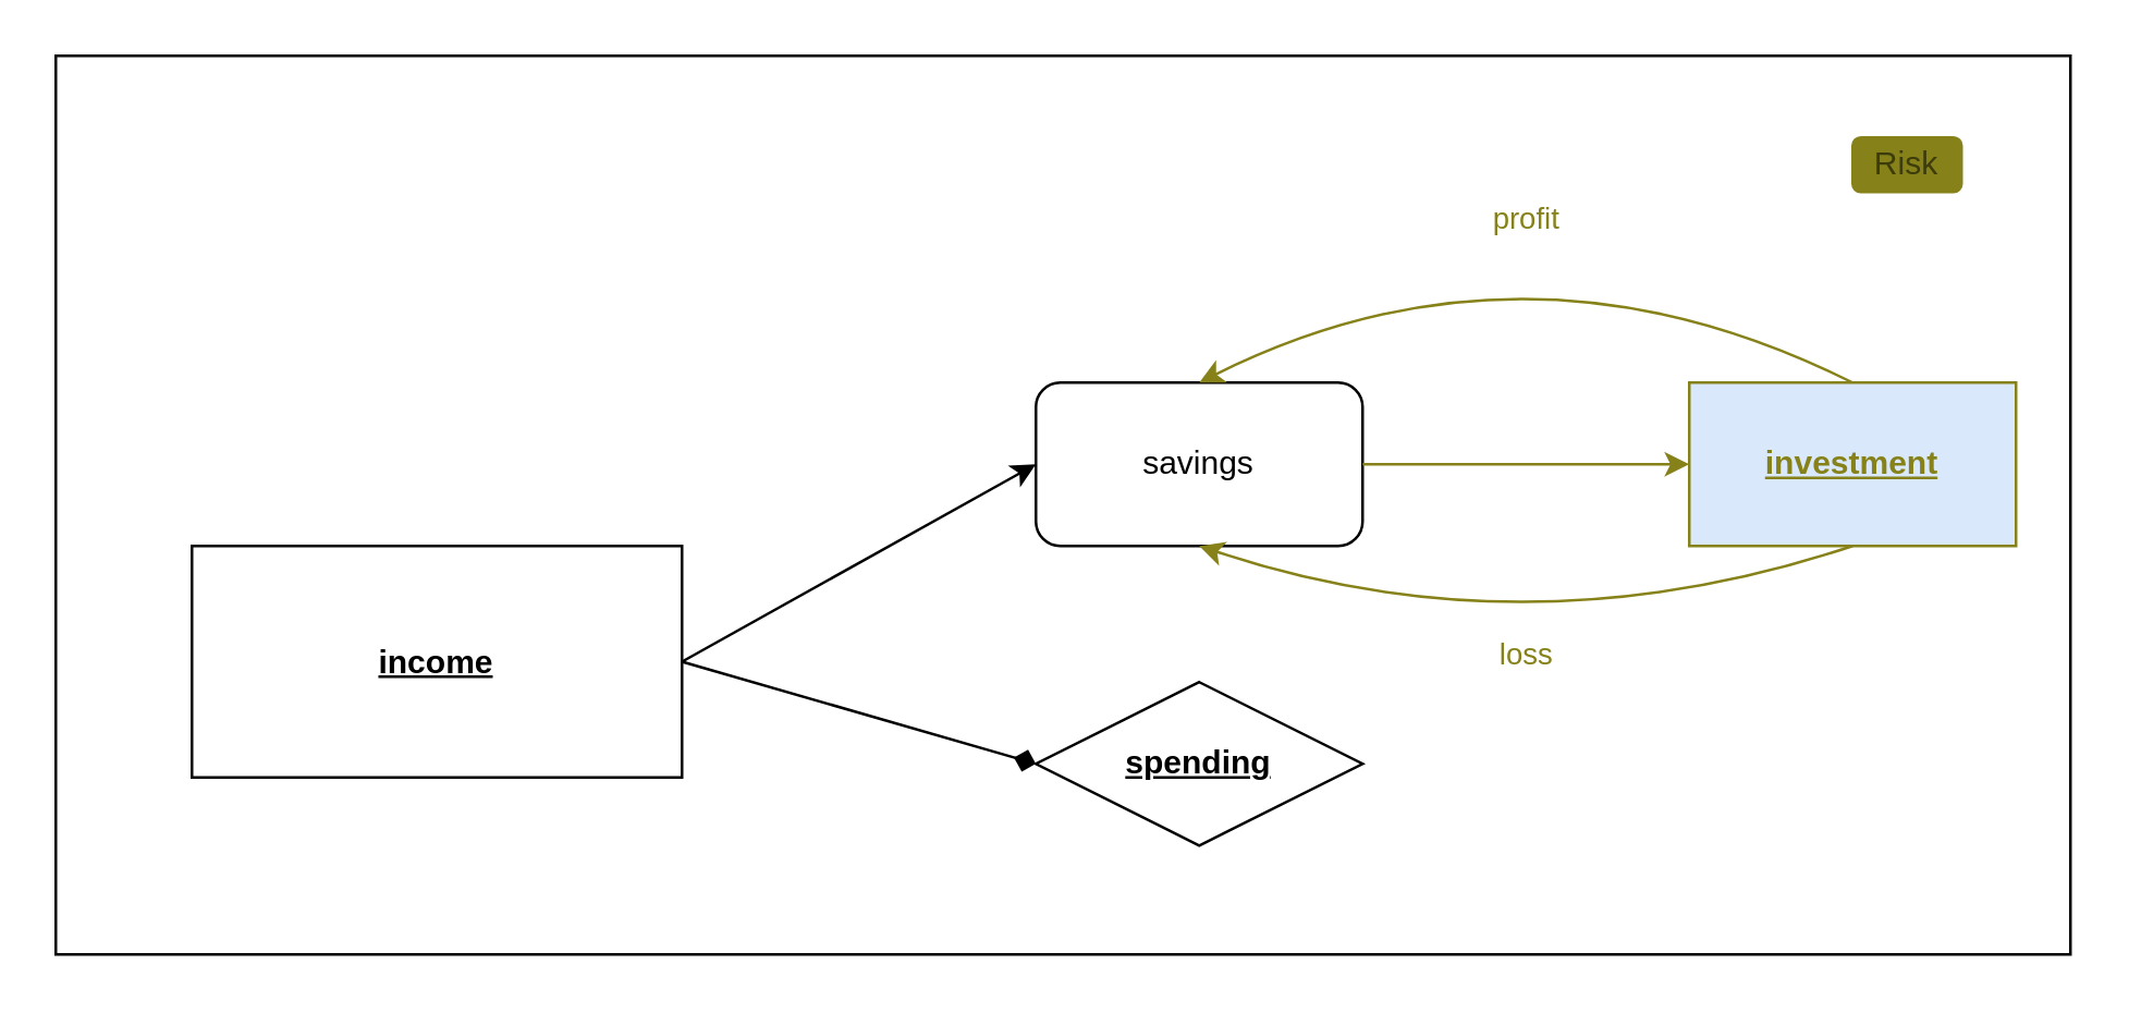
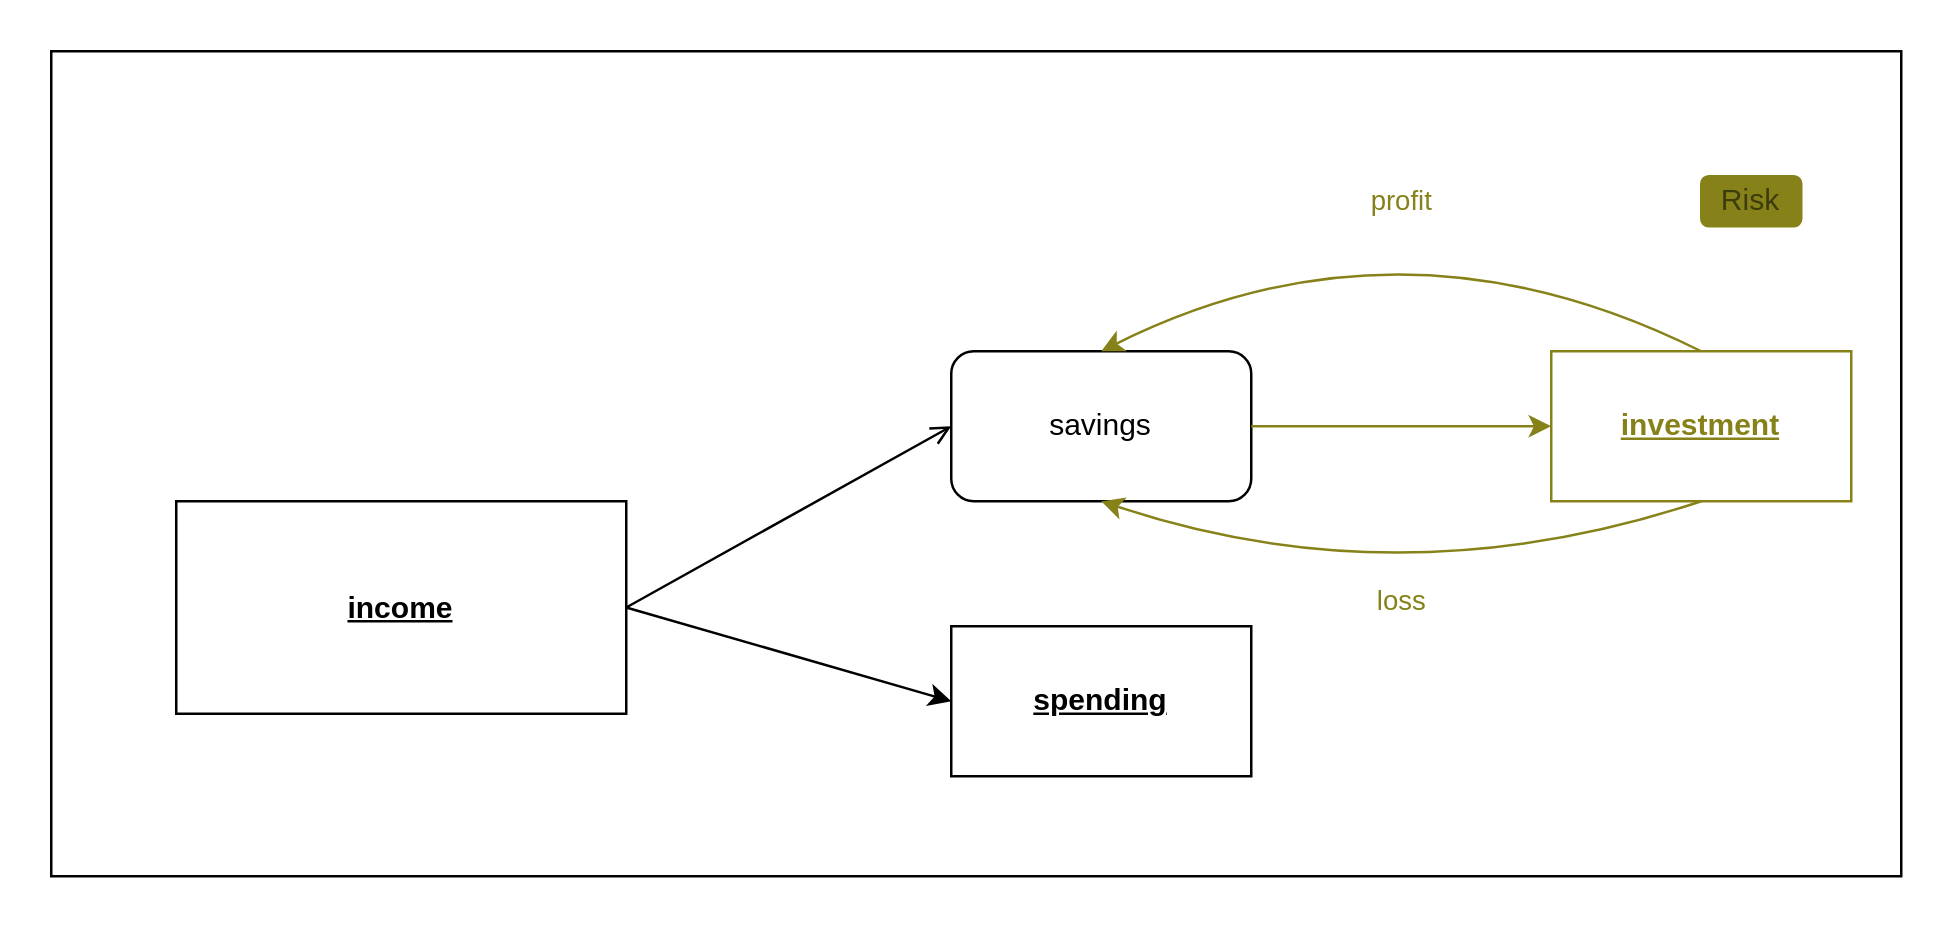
  <mxCell id="0" />
  <mxCell id="1" parent="0" />
  <mxCell id="2" value="" style="rounded=0;whiteSpace=wrap;html=1;labelBackgroundColor=none;labelBorderColor=none;verticalAlign=middle;" vertex="1" parent="1"><mxGeometry x="20" y="20" width="740" height="330" as="geometry" /></mxCell>
  <mxCell id="3" value="&lt;b&gt;&lt;u&gt;income&lt;/u&gt;&lt;/b&gt;" style="rounded=0;whiteSpace=wrap;html=1;" vertex="1" parent="1"><mxGeometry x="70" y="200" width="180" height="85" as="geometry" /></mxCell>
- <mxCell id="4" value="&lt;b&gt;&lt;u&gt;spending&lt;/u&gt;&lt;/b&gt;" style="rhombus;whiteSpace=wrap;html=1;" vertex="1" parent="1"><mxGeometry x="380" y="250" width="120" height="60" as="geometry" /></mxCell>
+ <mxCell id="4" value="&lt;b&gt;&lt;u&gt;spending&lt;/u&gt;&lt;/b&gt;" style="rounded=0;whiteSpace=wrap;html=1;" vertex="1" parent="1"><mxGeometry x="380" y="250" width="120" height="60" as="geometry" /></mxCell>
  <mxCell id="5" value="savings" style="whiteSpace=wrap;html=1;rounded=1;" vertex="1" parent="1"><mxGeometry x="380" y="140" width="120" height="60" as="geometry" /></mxCell>
- <mxCell id="6" value="" style="endArrow=classic;html=1;exitX=1;exitY=0.5;exitDx=0;exitDy=0;entryX=0;entryY=0.5;entryDx=0;entryDy=0;" edge="1" parent="1" source="3" target="5"><mxGeometry width="50" height="50" relative="1" as="geometry"><mxPoint x="340" y="350" as="sourcePoint" /><mxPoint x="390" y="300" as="targetPoint" /></mxGeometry></mxCell>
- <mxCell id="7" value="" style="endArrow=diamond;html=1;exitX=1;exitY=0.5;exitDx=0;exitDy=0;entryX=0;entryY=0.5;entryDx=0;entryDy=0;" edge="1" parent="1" source="3" target="4"><mxGeometry width="50" height="50" relative="1" as="geometry"><mxPoint x="340" y="350" as="sourcePoint" /><mxPoint x="390" y="300" as="targetPoint" /></mxGeometry></mxCell>
- <mxCell id="8" value="Risk" style="rounded=1;whiteSpace=wrap;html=1;fontColor=#3D3C0C;strokeColor=#868219;fillColor=#868219;" vertex="1" parent="1"><mxGeometry x="680" y="50" width="40" height="20" as="geometry" /></mxCell>
+ <mxCell id="6" value="" style="endArrow=open;html=1;exitX=1;exitY=0.5;exitDx=0;exitDy=0;entryX=0;entryY=0.5;entryDx=0;entryDy=0;" edge="1" parent="1" source="3" target="5"><mxGeometry width="50" height="50" relative="1" as="geometry"><mxPoint x="340" y="350" as="sourcePoint" /><mxPoint x="390" y="300" as="targetPoint" /></mxGeometry></mxCell>
+ <mxCell id="7" value="" style="endArrow=classic;html=1;exitX=1;exitY=0.5;exitDx=0;exitDy=0;entryX=0;entryY=0.5;entryDx=0;entryDy=0;" edge="1" parent="1" source="3" target="4"><mxGeometry width="50" height="50" relative="1" as="geometry"><mxPoint x="340" y="350" as="sourcePoint" /><mxPoint x="390" y="300" as="targetPoint" /></mxGeometry></mxCell>
+ <mxCell id="8" value="Risk" style="rounded=1;whiteSpace=wrap;html=1;fontColor=#3D3C0C;strokeColor=#868219;fillColor=#868219;" vertex="1" parent="1"><mxGeometry x="680" y="70" width="40" height="20" as="geometry" /></mxCell>
  <mxCell id="9" value="" style="endArrow=classic;html=1;exitX=1;exitY=0.5;exitDx=0;exitDy=0;strokeColor=#868219;" edge="1" parent="1" source="5"><mxGeometry width="50" height="50" relative="1" as="geometry"><mxPoint x="200" y="240" as="sourcePoint" /><mxPoint x="620" y="170" as="targetPoint" /></mxGeometry></mxCell>
  <mxCell id="10" value="&lt;font color=&quot;#868219&quot;&gt;profit&lt;/font&gt;" style="endArrow=classic;html=1;exitX=0.5;exitY=0;exitDx=0;exitDy=0;entryX=0.5;entryY=0;entryDx=0;entryDy=0;curved=1;strokeColor=#868219;" edge="1" parent="1" source="11" target="5"><mxGeometry x="0.002" width="50" height="50" relative="1" as="geometry"><mxPoint x="730" y="90" as="sourcePoint" /><mxPoint x="420" y="150" as="targetPoint" /><Array as="points"><mxPoint x="560" y="80" /></Array><mxPoint as="offset" /></mxGeometry></mxCell>
- <mxCell id="11" value="&lt;font color=&quot;#868219&quot;&gt;&lt;b&gt;&lt;u&gt;investment&lt;/u&gt;&lt;/b&gt;&lt;/font&gt;" style="rounded=0;whiteSpace=wrap;html=1;strokeColor=#868219;fillColor=#dae8fc;" vertex="1" parent="1"><mxGeometry x="620" y="140" width="120" height="60" as="geometry" /></mxCell>
+ <mxCell id="11" value="&lt;font color=&quot;#868219&quot;&gt;&lt;b&gt;&lt;u&gt;investment&lt;/u&gt;&lt;/b&gt;&lt;/font&gt;" style="rounded=0;whiteSpace=wrap;html=1;strokeColor=#868219;" vertex="1" parent="1"><mxGeometry x="620" y="140" width="120" height="60" as="geometry" /></mxCell>
  <mxCell id="12" value="&lt;font color=&quot;#868219&quot;&gt;loss&lt;/font&gt;" style="endArrow=classic;html=1;exitX=0.5;exitY=1;exitDx=0;exitDy=0;entryX=0.5;entryY=1;entryDx=0;entryDy=0;curved=1;strokeColor=#868219;" edge="1" parent="1" source="11" target="5"><mxGeometry x="0.002" width="50" height="50" relative="1" as="geometry"><mxPoint x="720" y="330" as="sourcePoint" /><mxPoint x="480" y="330" as="targetPoint" /><Array as="points"><mxPoint x="560" y="240" /></Array><mxPoint as="offset" /></mxGeometry></mxCell>
